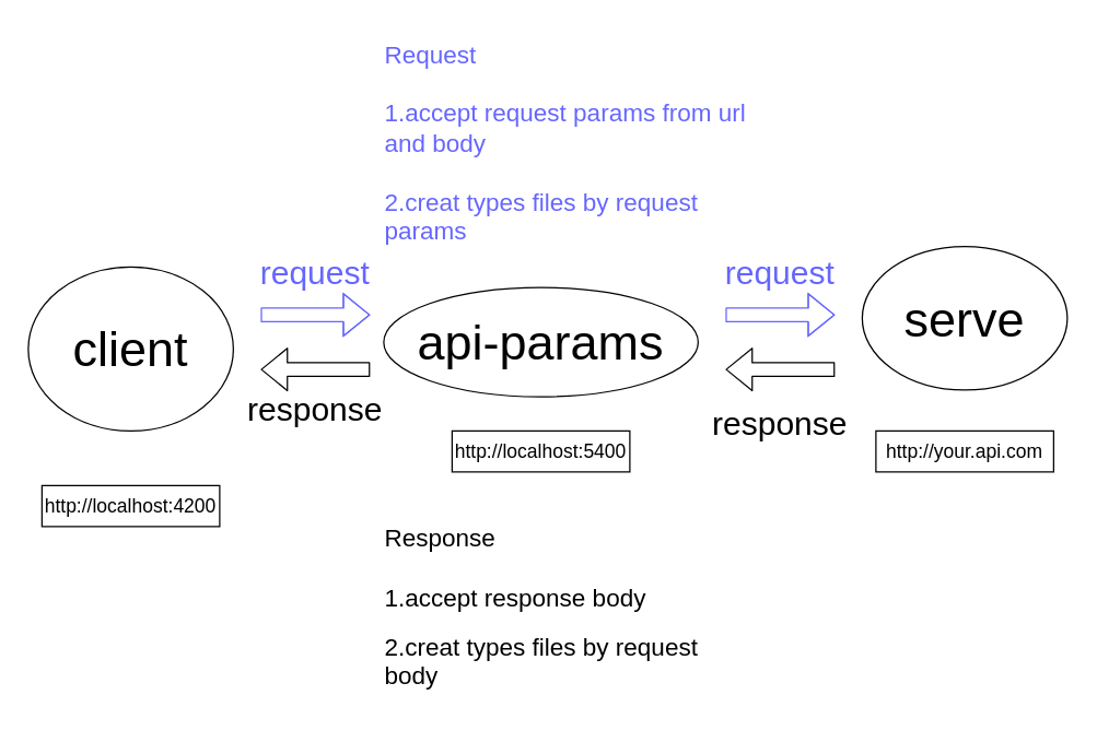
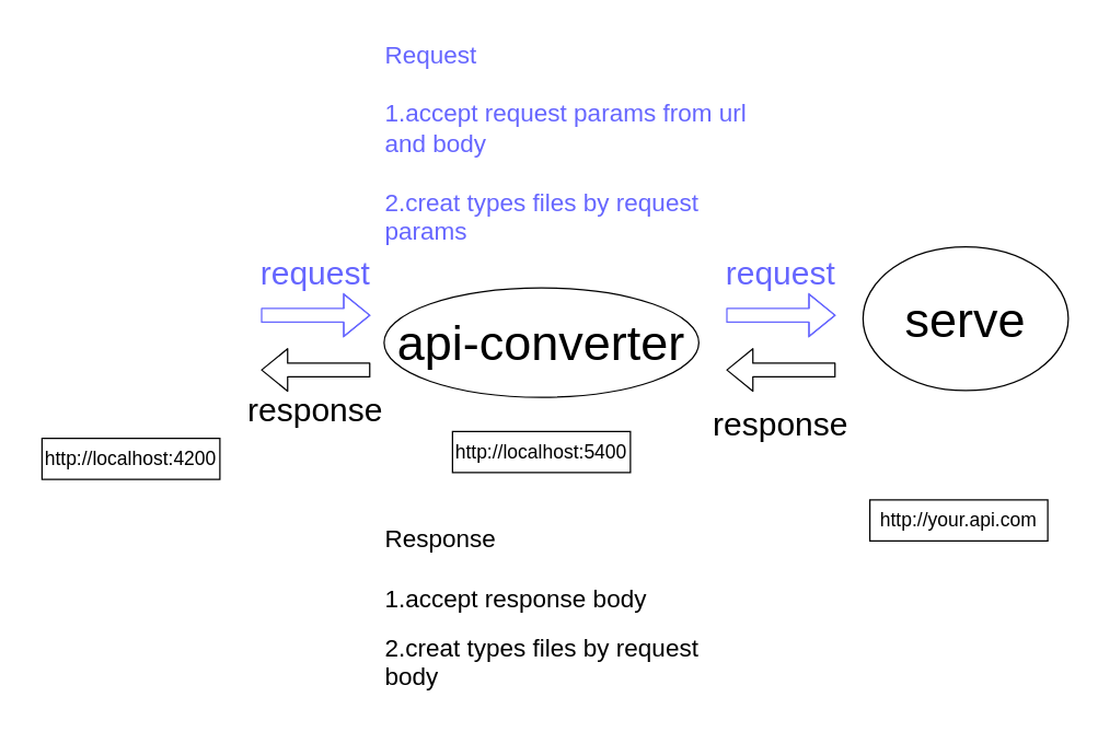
  <mxCell id="0" />
  <mxCell id="1" parent="0" />
- <mxCell id="2" value="&lt;font style=&quot;font-size: 36px&quot;&gt;client&lt;/font&gt;" style="ellipse;whiteSpace=wrap;html=1;" parent="1" vertex="1"><mxGeometry x="20" y="195" width="150" height="120" as="geometry" /></mxCell>
- <mxCell id="3" value="&lt;font style=&quot;font-size: 36px&quot;&gt;api-params&lt;/font&gt;" style="ellipse;whiteSpace=wrap;html=1;" vertex="1" parent="1"><mxGeometry x="280" y="210" width="230" height="80" as="geometry" /></mxCell>
+ <mxCell id="3" value="&lt;font style=&quot;font-size: 36px&quot;&gt;api-converter&lt;/font&gt;" style="ellipse;whiteSpace=wrap;html=1;" vertex="1" parent="1"><mxGeometry x="280" y="210" width="230" height="80" as="geometry" /></mxCell>
  <mxCell id="4" value="&lt;font style=&quot;font-size: 36px&quot;&gt;serve&lt;/font&gt;" style="ellipse;whiteSpace=wrap;html=1;" vertex="1" parent="1"><mxGeometry x="630" y="180" width="150" height="105" as="geometry" /></mxCell>
  <mxCell id="5" value="" style="shape=flexArrow;endArrow=classic;html=1;strokeColor=#6666FF;" edge="1" parent="1"><mxGeometry width="50" height="50" relative="1" as="geometry"><mxPoint x="530" y="230" as="sourcePoint" /><mxPoint x="610" y="230" as="targetPoint" /><Array as="points"><mxPoint x="570" y="230" /></Array></mxGeometry></mxCell>
  <mxCell id="6" value="" style="shape=flexArrow;endArrow=classic;html=1;strokeColor=#6666FF;" edge="1" parent="1"><mxGeometry width="50" height="50" relative="1" as="geometry"><mxPoint x="190" y="230" as="sourcePoint" /><mxPoint x="270" y="230" as="targetPoint" /><Array as="points"><mxPoint x="230" y="230" /></Array></mxGeometry></mxCell>
  <mxCell id="7" value="&lt;font style=&quot;font-size: 24px&quot; color=&quot;#6666ff&quot;&gt;request&lt;/font&gt;" style="text;html=1;strokeColor=none;fillColor=none;align=center;verticalAlign=middle;whiteSpace=wrap;rounded=0;" vertex="1" parent="1"><mxGeometry x="210" y="190" width="40" height="20" as="geometry" /></mxCell>
  <mxCell id="8" value="&lt;font style=&quot;font-size: 24px&quot; color=&quot;#6666ff&quot;&gt;request&lt;/font&gt;" style="text;html=1;strokeColor=none;fillColor=none;align=center;verticalAlign=middle;whiteSpace=wrap;rounded=0;" vertex="1" parent="1"><mxGeometry x="550" y="190" width="40" height="20" as="geometry" /></mxCell>
  <mxCell id="9" value="&lt;div style=&quot;text-align: left&quot;&gt;&lt;font color=&quot;#6666ff&quot;&gt;&lt;span style=&quot;font-size: 18px&quot;&gt;Request&lt;/span&gt;&lt;/font&gt;&lt;/div&gt;&lt;div style=&quot;text-align: left&quot;&gt;&lt;span style=&quot;font-size: 18px&quot;&gt;&lt;font color=&quot;#6666ff&quot;&gt;&lt;br&gt;&lt;/font&gt;&lt;/span&gt;&lt;/div&gt;&lt;div style=&quot;text-align: left&quot;&gt;&lt;span style=&quot;font-size: 18px&quot;&gt;&lt;font color=&quot;#6666ff&quot;&gt;1.accept request params from url and body&lt;/font&gt;&lt;/span&gt;&lt;/div&gt;&lt;div style=&quot;text-align: left&quot;&gt;&lt;span style=&quot;font-size: 18px&quot;&gt;&lt;font color=&quot;#6666ff&quot;&gt;&lt;br&gt;&lt;/font&gt;&lt;/span&gt;&lt;/div&gt;&lt;font style=&quot;font-size: 18px&quot; color=&quot;#6666ff&quot;&gt;&lt;div style=&quot;text-align: left&quot;&gt;2.creat types files by request params&lt;/div&gt;&lt;/font&gt;" style="text;html=1;strokeColor=none;fillColor=none;align=center;verticalAlign=middle;whiteSpace=wrap;rounded=0;" vertex="1" parent="1"><mxGeometry x="280" y="20" width="270" height="170" as="geometry" /></mxCell>
  <mxCell id="10" value="" style="shape=flexArrow;endArrow=classic;html=1;" edge="1" parent="1"><mxGeometry width="50" height="50" relative="1" as="geometry"><mxPoint x="270" y="270" as="sourcePoint" /><mxPoint x="190" y="270" as="targetPoint" /></mxGeometry></mxCell>
  <mxCell id="11" value="" style="shape=flexArrow;endArrow=classic;html=1;" edge="1" parent="1"><mxGeometry width="50" height="50" relative="1" as="geometry"><mxPoint x="610" y="270" as="sourcePoint" /><mxPoint x="530" y="270" as="targetPoint" /></mxGeometry></mxCell>
  <mxCell id="12" value="&lt;font style=&quot;font-size: 24px&quot;&gt;response&lt;/font&gt;" style="text;html=1;strokeColor=none;fillColor=none;align=center;verticalAlign=middle;whiteSpace=wrap;rounded=0;" vertex="1" parent="1"><mxGeometry x="210" y="290" width="40" height="20" as="geometry" /></mxCell>
  <mxCell id="13" value="&lt;font style=&quot;font-size: 24px&quot;&gt;response&lt;/font&gt;" style="text;html=1;strokeColor=none;fillColor=none;align=center;verticalAlign=middle;whiteSpace=wrap;rounded=0;" vertex="1" parent="1"><mxGeometry x="550" y="300" width="40" height="20" as="geometry" /></mxCell>
  <mxCell id="14" value="&lt;div style=&quot;text-align: left&quot;&gt;&lt;span style=&quot;font-size: 18px&quot;&gt;Response&lt;/span&gt;&lt;/div&gt;&lt;div style=&quot;text-align: left&quot;&gt;&lt;span style=&quot;font-size: 18px&quot;&gt;&lt;br&gt;&lt;/span&gt;&lt;/div&gt;&lt;div style=&quot;text-align: left&quot;&gt;&lt;span style=&quot;font-size: 18px&quot;&gt;1.accept response body&lt;/span&gt;&lt;/div&gt;&lt;div style=&quot;text-align: left&quot;&gt;&lt;br&gt;&lt;/div&gt;&lt;font style=&quot;font-size: 18px&quot;&gt;&lt;div style=&quot;text-align: left&quot;&gt;&lt;span&gt;2.creat types files by request body&lt;/span&gt;&lt;/div&gt;&lt;/font&gt;" style="text;html=1;strokeColor=none;fillColor=none;align=center;verticalAlign=middle;whiteSpace=wrap;rounded=0;" vertex="1" parent="1"><mxGeometry x="280" y="360" width="270" height="170" as="geometry" /></mxCell>
- <mxCell id="15" value="&lt;font style=&quot;font-size: 14px&quot;&gt;http://localhost:4200&lt;/font&gt;" style="rounded=0;whiteSpace=wrap;html=1;" vertex="1" parent="1"><mxGeometry x="30" y="355" width="130" height="30" as="geometry" /></mxCell>
+ <mxCell id="15" value="&lt;font style=&quot;font-size: 14px&quot;&gt;http://localhost:4200&lt;/font&gt;" style="rounded=0;whiteSpace=wrap;html=1;" vertex="1" parent="1"><mxGeometry x="30" y="320" width="130" height="30" as="geometry" /></mxCell>
  <mxCell id="16" value="&lt;font style=&quot;font-size: 14px&quot;&gt;http://localhost:5400&lt;/font&gt;" style="rounded=0;whiteSpace=wrap;html=1;" vertex="1" parent="1"><mxGeometry x="330" y="315" width="130" height="30" as="geometry" /></mxCell>
- <mxCell id="17" value="&lt;font style=&quot;font-size: 14px&quot;&gt;http://your.api.com&lt;/font&gt;" style="rounded=0;whiteSpace=wrap;html=1;" vertex="1" parent="1"><mxGeometry x="640" y="315" width="130" height="30" as="geometry" /></mxCell>
+ <mxCell id="17" value="&lt;font style=&quot;font-size: 14px&quot;&gt;http://your.api.com&lt;/font&gt;" style="rounded=0;whiteSpace=wrap;html=1;" vertex="1" parent="1"><mxGeometry x="635" y="365" width="130" height="30" as="geometry" /></mxCell>
